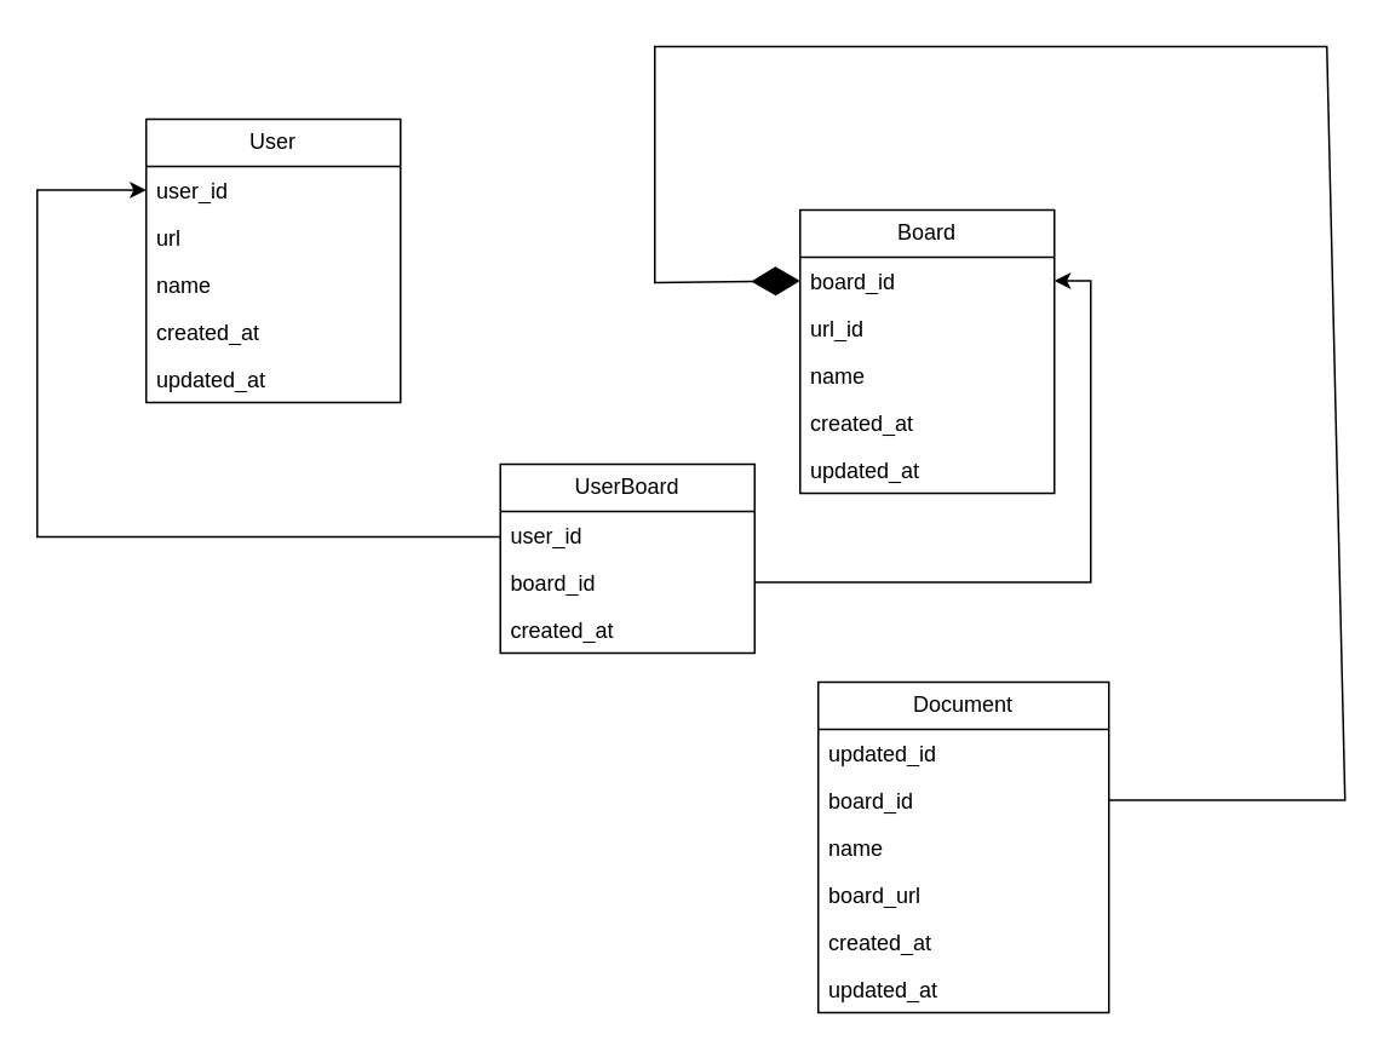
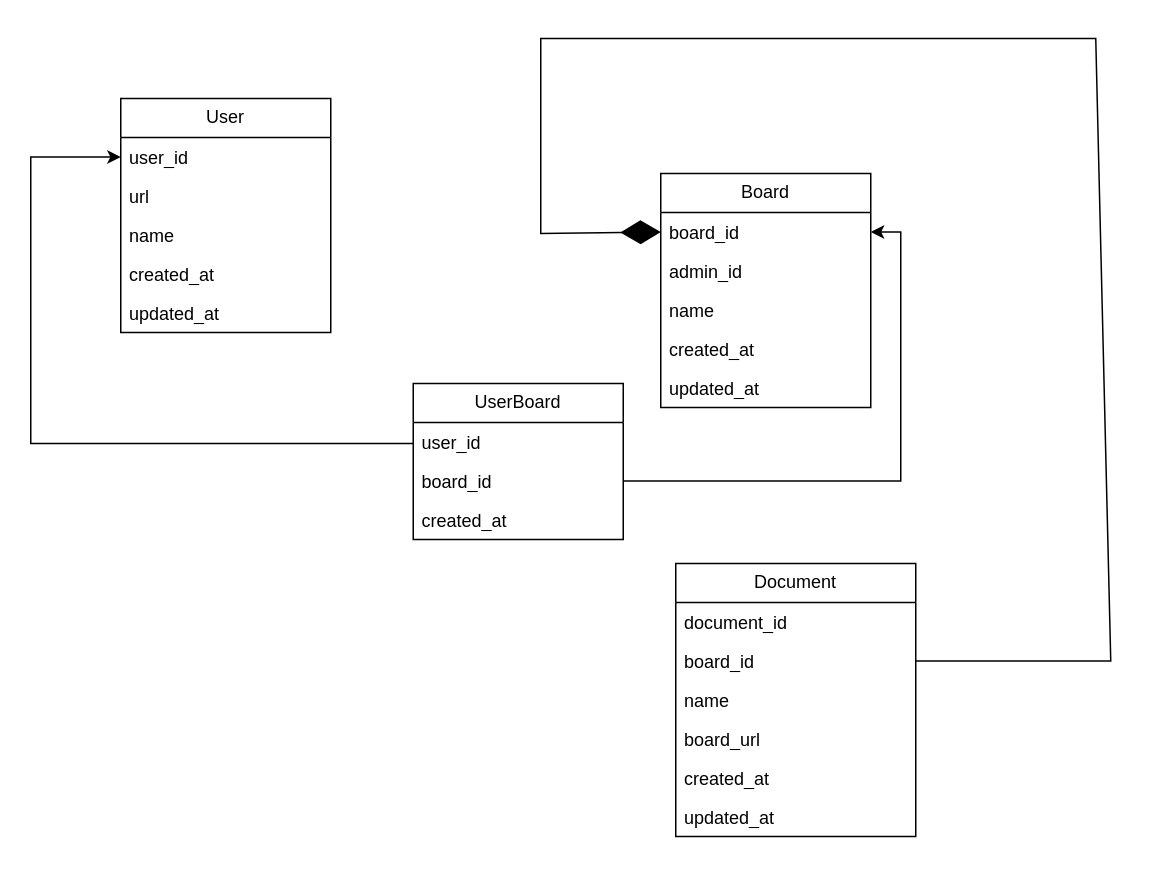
  <mxCell id="0" />
  <mxCell id="1" parent="0" />
  <mxCell id="2" value="User" style="swimlane;fontStyle=0;childLayout=stackLayout;horizontal=1;startSize=26;fillColor=none;horizontalStack=0;resizeParent=1;resizeParentMax=0;resizeLast=0;collapsible=1;marginBottom=0;whiteSpace=wrap;html=1;" parent="1" vertex="1"><mxGeometry x="80" y="60" width="140" height="156" as="geometry"><mxRectangle x="355" y="140" width="70" height="30" as="alternateBounds" /></mxGeometry></mxCell>
  <mxCell id="3" value="user_id" style="text;strokeColor=none;fillColor=none;align=left;verticalAlign=top;spacingLeft=4;spacingRight=4;overflow=hidden;rotatable=0;points=[[0,0.5],[1,0.5]];portConstraint=eastwest;whiteSpace=wrap;html=1;" parent="2" vertex="1"><mxGeometry y="26" width="140" height="26" as="geometry" /></mxCell>
  <mxCell id="4" value="url" style="text;strokeColor=none;fillColor=none;align=left;verticalAlign=top;spacingLeft=4;spacingRight=4;overflow=hidden;rotatable=0;points=[[0,0.5],[1,0.5]];portConstraint=eastwest;whiteSpace=wrap;html=1;" parent="2" vertex="1"><mxGeometry y="52" width="140" height="26" as="geometry" /></mxCell>
  <mxCell id="5" value="name" style="text;strokeColor=none;fillColor=none;align=left;verticalAlign=top;spacingLeft=4;spacingRight=4;overflow=hidden;rotatable=0;points=[[0,0.5],[1,0.5]];portConstraint=eastwest;whiteSpace=wrap;html=1;" parent="2" vertex="1"><mxGeometry y="78" width="140" height="26" as="geometry" /></mxCell>
  <mxCell id="6" value="created_at" style="text;strokeColor=none;fillColor=none;align=left;verticalAlign=top;spacingLeft=4;spacingRight=4;overflow=hidden;rotatable=0;points=[[0,0.5],[1,0.5]];portConstraint=eastwest;whiteSpace=wrap;html=1;" parent="2" vertex="1"><mxGeometry y="104" width="140" height="26" as="geometry" /></mxCell>
  <mxCell id="7" value="updated_at" style="text;strokeColor=none;fillColor=none;align=left;verticalAlign=top;spacingLeft=4;spacingRight=4;overflow=hidden;rotatable=0;points=[[0,0.5],[1,0.5]];portConstraint=eastwest;whiteSpace=wrap;html=1;" parent="2" vertex="1"><mxGeometry y="130" width="140" height="26" as="geometry" /></mxCell>
  <mxCell id="8" value="Board" style="swimlane;fontStyle=0;childLayout=stackLayout;horizontal=1;startSize=26;fillColor=none;horizontalStack=0;resizeParent=1;resizeParentMax=0;resizeLast=0;collapsible=1;marginBottom=0;whiteSpace=wrap;html=1;" parent="1" vertex="1"><mxGeometry x="440" y="110" width="140" height="156" as="geometry" /></mxCell>
  <mxCell id="9" value="board_id" style="text;strokeColor=none;fillColor=none;align=left;verticalAlign=top;spacingLeft=4;spacingRight=4;overflow=hidden;rotatable=0;points=[[0,0.5],[1,0.5]];portConstraint=eastwest;whiteSpace=wrap;html=1;" parent="8" vertex="1"><mxGeometry y="26" width="140" height="26" as="geometry" /></mxCell>
- <mxCell id="10" value="url_id" style="text;strokeColor=none;fillColor=none;align=left;verticalAlign=top;spacingLeft=4;spacingRight=4;overflow=hidden;rotatable=0;points=[[0,0.5],[1,0.5]];portConstraint=eastwest;whiteSpace=wrap;html=1;" parent="8" vertex="1"><mxGeometry y="52" width="140" height="26" as="geometry" /></mxCell>
+ <mxCell id="10" value="admin_id" style="text;strokeColor=none;fillColor=none;align=left;verticalAlign=top;spacingLeft=4;spacingRight=4;overflow=hidden;rotatable=0;points=[[0,0.5],[1,0.5]];portConstraint=eastwest;whiteSpace=wrap;html=1;" parent="8" vertex="1"><mxGeometry y="52" width="140" height="26" as="geometry" /></mxCell>
  <mxCell id="11" value="name" style="text;strokeColor=none;fillColor=none;align=left;verticalAlign=top;spacingLeft=4;spacingRight=4;overflow=hidden;rotatable=0;points=[[0,0.5],[1,0.5]];portConstraint=eastwest;whiteSpace=wrap;html=1;" parent="8" vertex="1"><mxGeometry y="78" width="140" height="26" as="geometry" /></mxCell>
  <mxCell id="12" value="created_at" style="text;strokeColor=none;fillColor=none;align=left;verticalAlign=top;spacingLeft=4;spacingRight=4;overflow=hidden;rotatable=0;points=[[0,0.5],[1,0.5]];portConstraint=eastwest;whiteSpace=wrap;html=1;" parent="8" vertex="1"><mxGeometry y="104" width="140" height="26" as="geometry" /></mxCell>
  <mxCell id="13" value="updated_at" style="text;strokeColor=none;fillColor=none;align=left;verticalAlign=top;spacingLeft=4;spacingRight=4;overflow=hidden;rotatable=0;points=[[0,0.5],[1,0.5]];portConstraint=eastwest;whiteSpace=wrap;html=1;" parent="8" vertex="1"><mxGeometry y="130" width="140" height="26" as="geometry" /></mxCell>
  <mxCell id="14" value="UserBoard" style="swimlane;fontStyle=0;childLayout=stackLayout;horizontal=1;startSize=26;fillColor=none;horizontalStack=0;resizeParent=1;resizeParentMax=0;resizeLast=0;collapsible=1;marginBottom=0;whiteSpace=wrap;html=1;" parent="1" vertex="1"><mxGeometry x="275" y="250" width="140" height="104" as="geometry" /></mxCell>
  <mxCell id="15" value="user_id" style="text;strokeColor=none;fillColor=none;align=left;verticalAlign=top;spacingLeft=4;spacingRight=4;overflow=hidden;rotatable=0;points=[[0,0.5],[1,0.5]];portConstraint=eastwest;whiteSpace=wrap;html=1;" parent="14" vertex="1"><mxGeometry y="26" width="140" height="26" as="geometry" /></mxCell>
  <mxCell id="16" value="board_id" style="text;strokeColor=none;fillColor=none;align=left;verticalAlign=top;spacingLeft=4;spacingRight=4;overflow=hidden;rotatable=0;points=[[0,0.5],[1,0.5]];portConstraint=eastwest;whiteSpace=wrap;html=1;" parent="14" vertex="1"><mxGeometry y="52" width="140" height="26" as="geometry" /></mxCell>
  <mxCell id="17" value="created_at" style="text;strokeColor=none;fillColor=none;align=left;verticalAlign=top;spacingLeft=4;spacingRight=4;overflow=hidden;rotatable=0;points=[[0,0.5],[1,0.5]];portConstraint=eastwest;whiteSpace=wrap;html=1;" parent="14" vertex="1"><mxGeometry y="78" width="140" height="26" as="geometry" /></mxCell>
  <mxCell id="18" style="edgeStyle=orthogonalEdgeStyle;rounded=0;orthogonalLoop=1;jettySize=auto;html=1;entryX=1;entryY=0.5;entryDx=0;entryDy=0;" parent="1" source="16" target="9" edge="1"><mxGeometry relative="1" as="geometry" /></mxCell>
  <mxCell id="19" style="edgeStyle=orthogonalEdgeStyle;rounded=0;orthogonalLoop=1;jettySize=auto;html=1;entryX=0;entryY=0.5;entryDx=0;entryDy=0;" parent="1" source="15" target="3" edge="1"><mxGeometry relative="1" as="geometry"><Array as="points"><mxPoint x="20" y="290" /><mxPoint x="20" y="99" /></Array></mxGeometry></mxCell>
  <mxCell id="20" value="Document" style="swimlane;fontStyle=0;childLayout=stackLayout;horizontal=1;startSize=26;fillColor=none;horizontalStack=0;resizeParent=1;resizeParentMax=0;resizeLast=0;collapsible=1;marginBottom=0;whiteSpace=wrap;html=1;" parent="1" vertex="1"><mxGeometry x="450" y="370" width="160" height="182" as="geometry" /></mxCell>
- <mxCell id="21" value="updated_id" style="text;strokeColor=none;fillColor=none;align=left;verticalAlign=top;spacingLeft=4;spacingRight=4;overflow=hidden;rotatable=0;points=[[0,0.5],[1,0.5]];portConstraint=eastwest;whiteSpace=wrap;html=1;" parent="20" vertex="1"><mxGeometry y="26" width="160" height="26" as="geometry" /></mxCell>
+ <mxCell id="21" value="document_id" style="text;strokeColor=none;fillColor=none;align=left;verticalAlign=top;spacingLeft=4;spacingRight=4;overflow=hidden;rotatable=0;points=[[0,0.5],[1,0.5]];portConstraint=eastwest;whiteSpace=wrap;html=1;" parent="20" vertex="1"><mxGeometry y="26" width="160" height="26" as="geometry" /></mxCell>
  <mxCell id="22" value="board_id" style="text;strokeColor=none;fillColor=none;align=left;verticalAlign=top;spacingLeft=4;spacingRight=4;overflow=hidden;rotatable=0;points=[[0,0.5],[1,0.5]];portConstraint=eastwest;whiteSpace=wrap;html=1;" parent="20" vertex="1"><mxGeometry y="52" width="160" height="26" as="geometry" /></mxCell>
  <mxCell id="23" value="name" style="text;strokeColor=none;fillColor=none;align=left;verticalAlign=top;spacingLeft=4;spacingRight=4;overflow=hidden;rotatable=0;points=[[0,0.5],[1,0.5]];portConstraint=eastwest;whiteSpace=wrap;html=1;" parent="20" vertex="1"><mxGeometry y="78" width="160" height="26" as="geometry" /></mxCell>
  <mxCell id="24" value="board_url" style="text;strokeColor=none;fillColor=none;align=left;verticalAlign=top;spacingLeft=4;spacingRight=4;overflow=hidden;rotatable=0;points=[[0,0.5],[1,0.5]];portConstraint=eastwest;whiteSpace=wrap;html=1;" parent="20" vertex="1"><mxGeometry y="104" width="160" height="26" as="geometry" /></mxCell>
  <mxCell id="25" value="created_at" style="text;strokeColor=none;fillColor=none;align=left;verticalAlign=top;spacingLeft=4;spacingRight=4;overflow=hidden;rotatable=0;points=[[0,0.5],[1,0.5]];portConstraint=eastwest;whiteSpace=wrap;html=1;" parent="20" vertex="1"><mxGeometry y="130" width="160" height="26" as="geometry" /></mxCell>
  <mxCell id="26" value="updated_at" style="text;strokeColor=none;fillColor=none;align=left;verticalAlign=top;spacingLeft=4;spacingRight=4;overflow=hidden;rotatable=0;points=[[0,0.5],[1,0.5]];portConstraint=eastwest;whiteSpace=wrap;html=1;" parent="20" vertex="1"><mxGeometry y="156" width="160" height="26" as="geometry" /></mxCell>
  <mxCell id="27" value="" style="endArrow=diamondThin;endFill=1;endSize=24;html=1;rounded=0;entryX=0;entryY=0.5;entryDx=0;entryDy=0;exitX=1;exitY=0.5;exitDx=0;exitDy=0;" parent="1" source="22" target="9" edge="1"><mxGeometry width="160" relative="1" as="geometry"><mxPoint x="280" y="450" as="sourcePoint" /><mxPoint x="440" y="450" as="targetPoint" /><Array as="points"><mxPoint x="740" y="435" /><mxPoint x="730" y="20" /><mxPoint x="440" y="20" /><mxPoint x="360" y="20" /><mxPoint x="360" y="90" /><mxPoint x="360" y="120" /><mxPoint x="360" y="150" /></Array></mxGeometry></mxCell>
